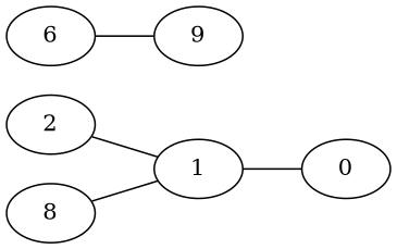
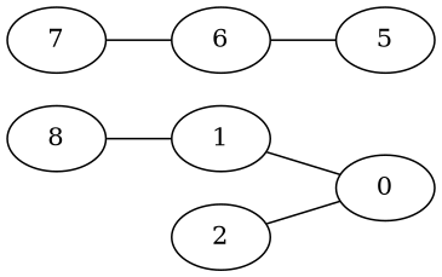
  graph {
    rankdir=LR
    n1 [label=0]
    n2 [label=1]
    n3 [label=2]
-   n4 [label=9]
+   n4 [label=5]
    n5 [label=6]
+   n6 [label=7]
    n7 [label=8]
    n2 -- n1
-   n3 -- n2
+   n3 -- n1
    n5 -- n4
+   n6 -- n5
    n7 -- n2
  }
